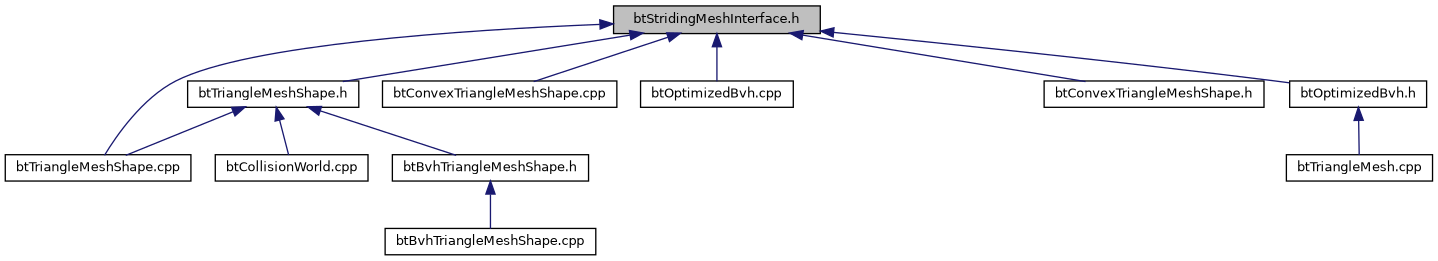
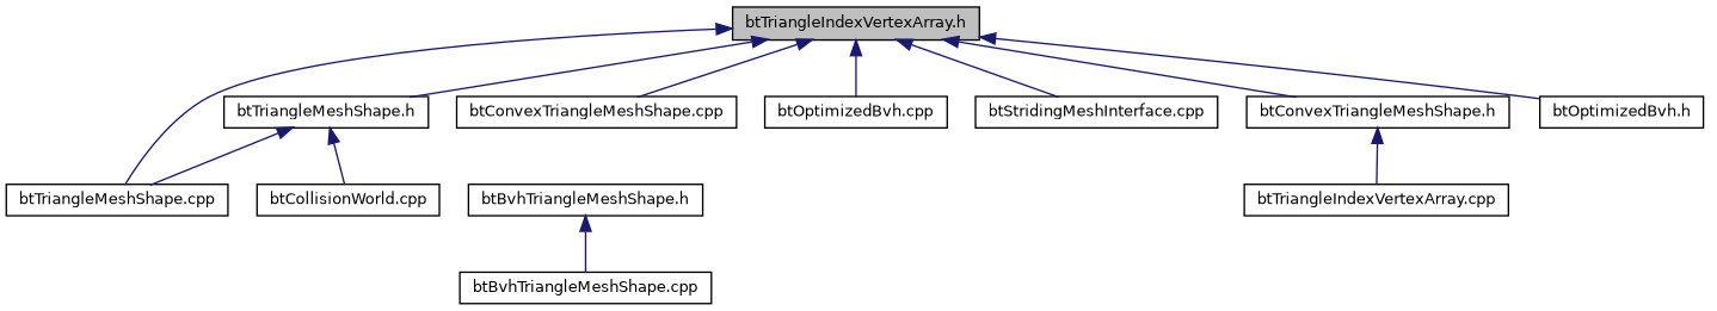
  digraph {
    node [color=black fillcolor=white fontname=Helvetica fontsize=10 shape=record style=filled]
    edge [color=midnightblue dir=back fontname=Helvetica fontsize=10 labelfontname=Helvetica labelfontsize=10 style=solid]
-   n1 [fillcolor=grey75 fontcolor=black height=0.2 label="btStridingMeshInterface.h" width=0.4]
+   n1 [fillcolor=grey75 fontcolor=black height=0.2 label="btTriangleIndexVertexArray.h" width=0.4]
    n2 [height=0.2 label="btTriangleMeshShape.h" width=0.4]
    n3 [height=0.2 label="btTriangleMeshShape.cpp" width=0.4]
    n4 [height=0.2 label="btConvexTriangleMeshShape.cpp" width=0.4]
    n5 [height=0.2 label="btOptimizedBvh.cpp" width=0.4]
+   n6 [height=0.2 label="btStridingMeshInterface.cpp" width=0.4]
    n7 [height=0.2 label="btConvexTriangleMeshShape.h" width=0.4]
    n8 [height=0.2 label="btOptimizedBvh.h" width=0.4]
    n9 [height=0.2 label="btCollisionWorld.cpp" width=0.4]
    n10 [height=0.2 label="btBvhTriangleMeshShape.h" width=0.4]
-   n12 [height=0.2 label="btTriangleMesh.cpp" width=0.4]
+   n11 [height=0.2 label="btTriangleIndexVertexArray.cpp" width=0.4]
    n13 [height=0.2 label="btBvhTriangleMeshShape.cpp" width=0.4]
    n1 -> n2
    n1 -> n3
    n1 -> n4
    n1 -> n5
+   n1 -> n6
    n1 -> n7
    n1 -> n8
    n2 -> n3
    n2 -> n9
-   n2 -> n10
-   n8 -> n12
+   n7 -> n11
    n10 -> n13
  }
